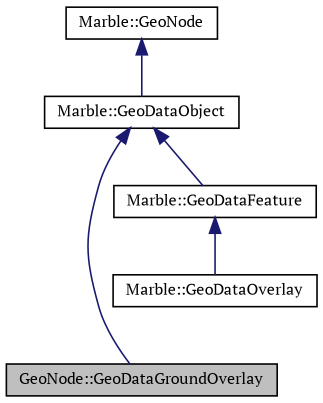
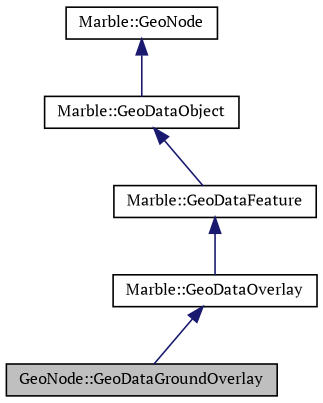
  digraph {
    fontname="PT Serif"
    node [color=black fillcolor=white fontname="PT Serif" fontsize=10 shape=record style=filled]
    edge [color=midnightblue dir=back fontname="PT Serif" fontsize=10 labelfontname=Helvetica labelfontsize=10 style=solid]
    n1 [fillcolor=grey75 fontcolor=black height=0.2 label="GeoNode::GeoDataGroundOverlay" width=0.4]
    n2 [height=0.2 label="Marble::GeoDataOverlay" width=0.4]
    n3 [height=0.2 label="Marble::GeoDataFeature" width=0.4]
    n4 [height=0.2 label="Marble::GeoDataObject" width=0.4]
    n5 [height=0.2 label="Marble::GeoNode" width=0.4]
-   n4 -> n1
+   n2 -> n1
    n3 -> n2
    n4 -> n3
    n5 -> n4
  }
